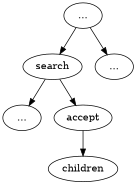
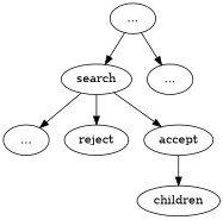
  digraph {
    n1 [label="..."]
    search
    "..."
    n4 [label="..."]
+   reject
    accept
    children
    n1 -> search
    n1 -> "..."
    search -> n4
+   search -> reject
    search -> accept
    accept -> children
  }
